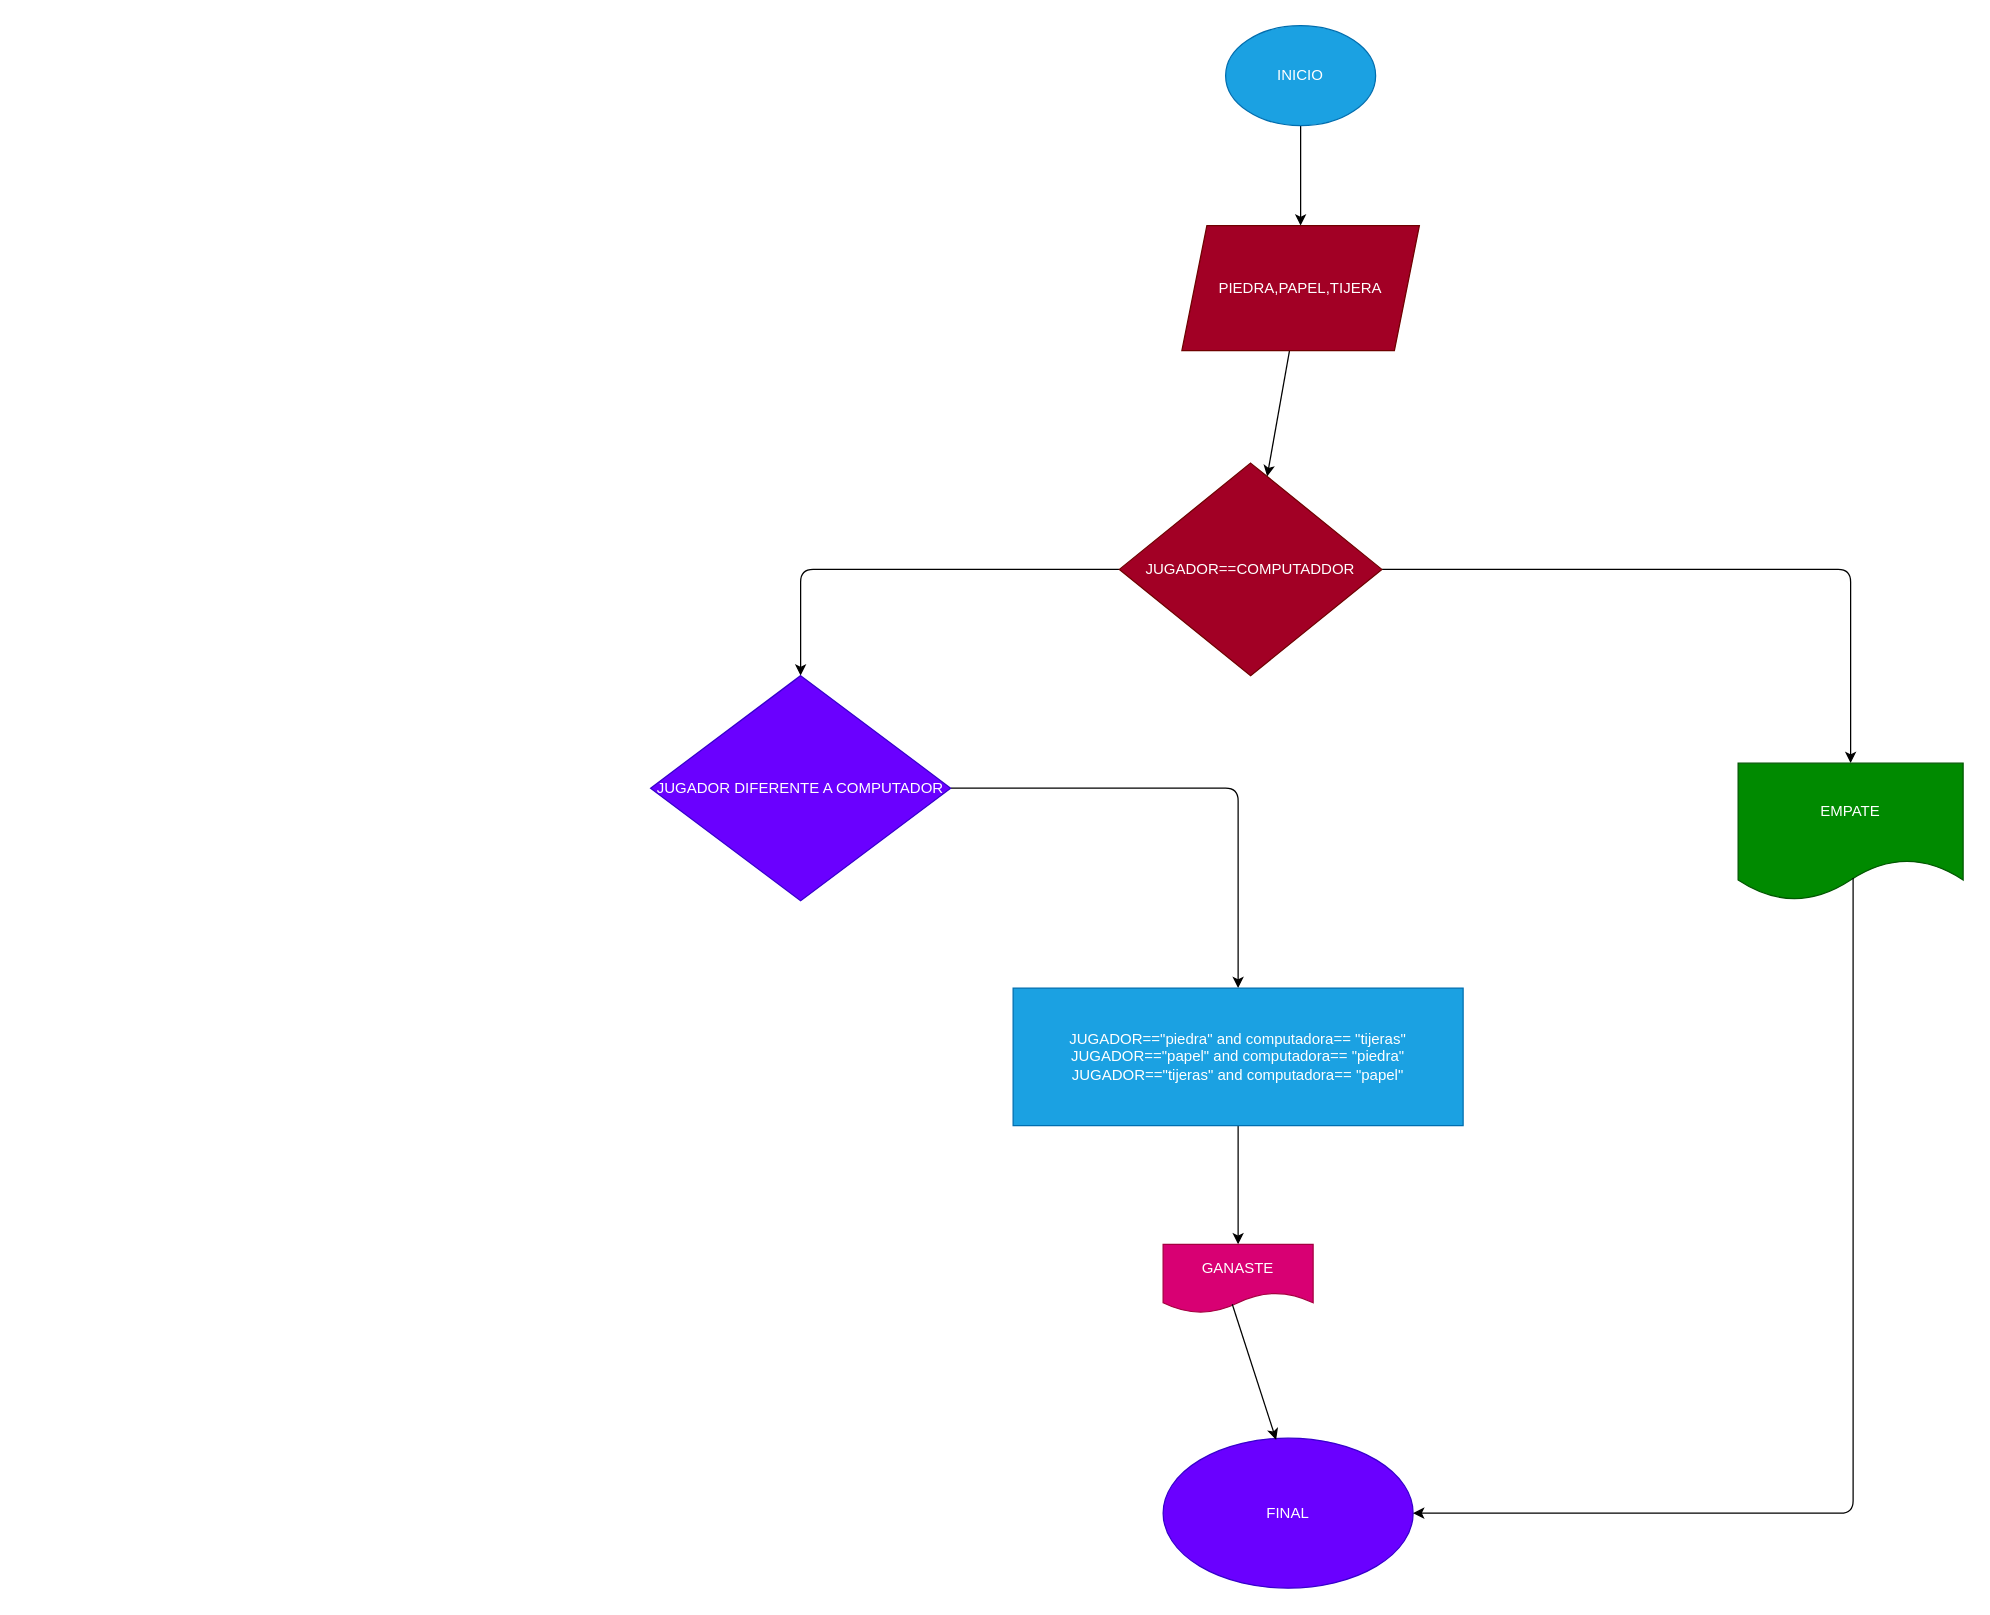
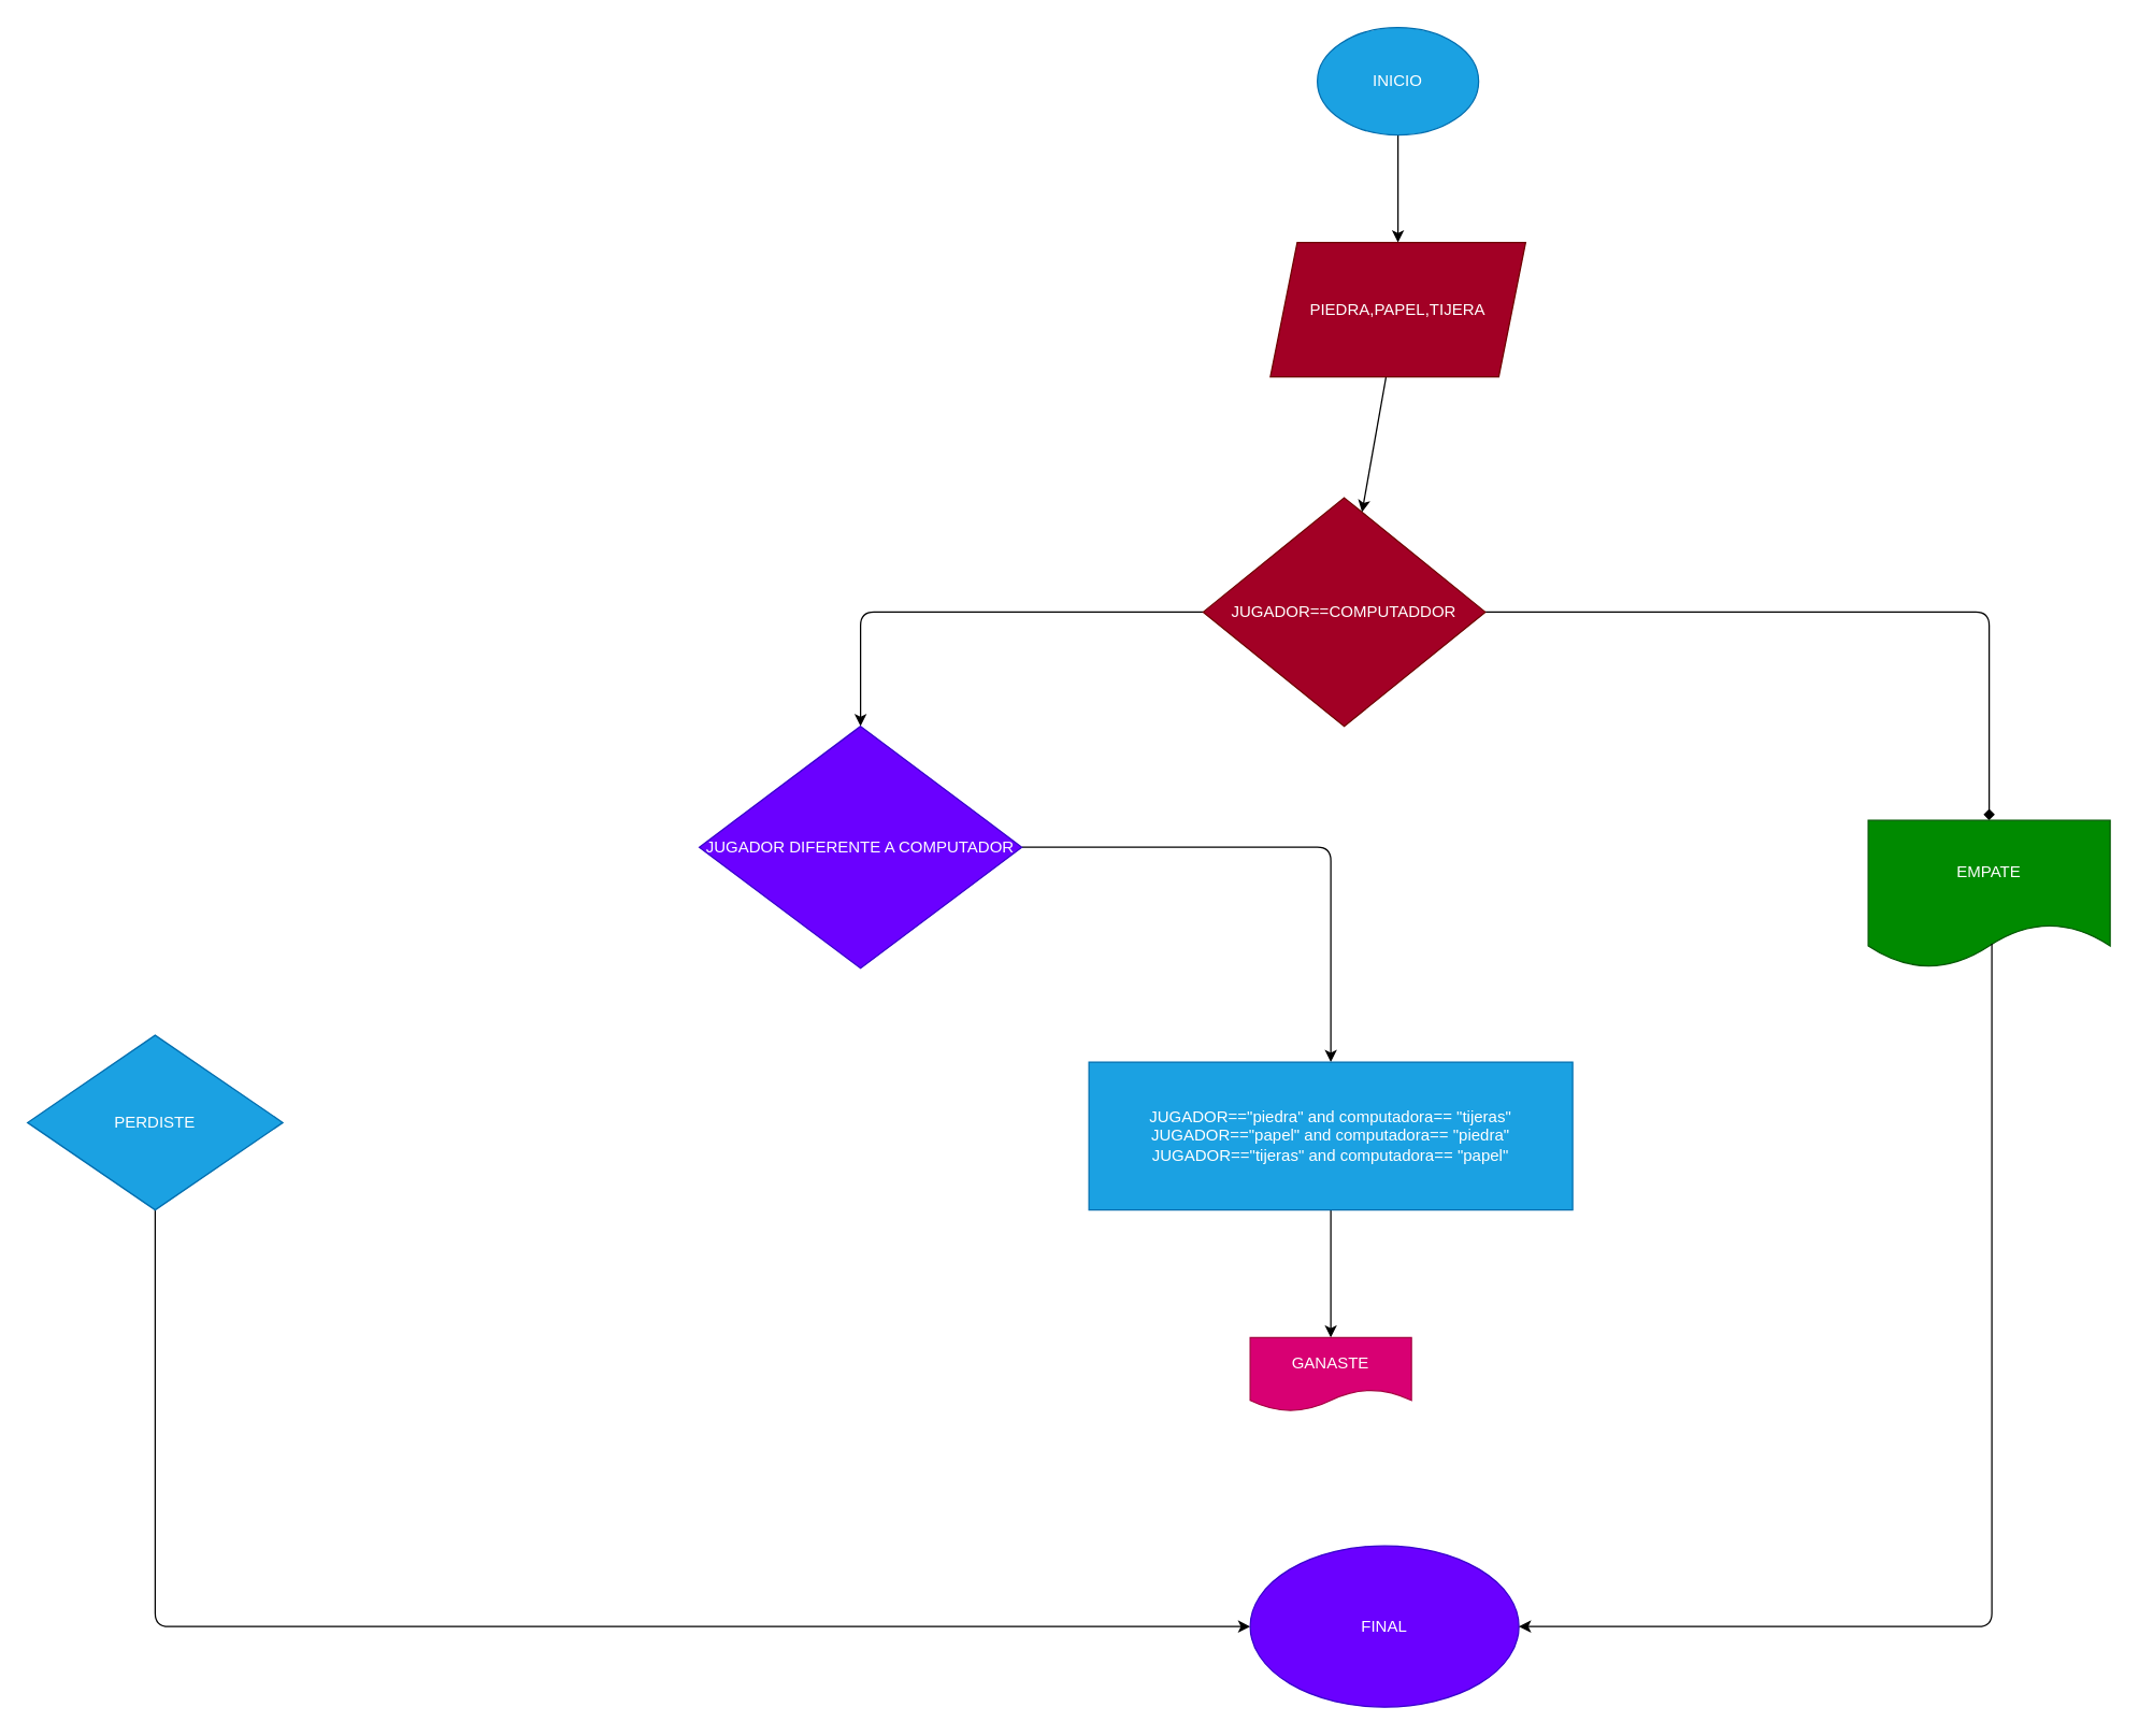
  <mxCell id="0" />
  <mxCell id="1" parent="0" />
  <mxCell id="2" value="" style="edgeStyle=none;html=1;" edge="1" parent="1" source="3" target="5"><mxGeometry relative="1" as="geometry" /></mxCell>
  <mxCell id="3" value="INICIO" style="ellipse;whiteSpace=wrap;html=1;fillColor=#1ba1e2;fontColor=#ffffff;strokeColor=#006EAF;" vertex="1" parent="1"><mxGeometry x="980" y="20" width="120" height="80" as="geometry" /></mxCell>
  <mxCell id="4" value="" style="edgeStyle=none;html=1;" edge="1" parent="1" source="5" target="8"><mxGeometry relative="1" as="geometry" /></mxCell>
  <mxCell id="5" value="PIEDRA,PAPEL,TIJERA" style="shape=parallelogram;perimeter=parallelogramPerimeter;whiteSpace=wrap;html=1;fixedSize=1;fillColor=#a20025;strokeColor=#6F0000;fontColor=#ffffff;" vertex="1" parent="1"><mxGeometry x="945" y="180" width="190" height="100" as="geometry" /></mxCell>
  <mxCell id="6" value="" style="edgeStyle=none;html=1;" edge="1" parent="1" source="8" target="10"><mxGeometry relative="1" as="geometry"><Array as="points"><mxPoint x="640" y="455" /></Array></mxGeometry></mxCell>
- <mxCell id="7" value="" style="edgeStyle=none;html=1;" edge="1" parent="1" source="8" target="11"><mxGeometry relative="1" as="geometry"><Array as="points"><mxPoint x="1480" y="455" /></Array></mxGeometry></mxCell>
+ <mxCell id="7" value="" style="edgeStyle=none;html=1;endArrow=diamond;" edge="1" parent="1" source="8" target="11"><mxGeometry relative="1" as="geometry"><Array as="points"><mxPoint x="1480" y="455" /></Array></mxGeometry></mxCell>
  <mxCell id="8" value="JUGADOR==COMPUTADDOR" style="rhombus;whiteSpace=wrap;html=1;fillColor=#a20025;strokeColor=#6F0000;fontColor=#ffffff;" vertex="1" parent="1"><mxGeometry x="895" y="370" width="210" height="170" as="geometry" /></mxCell>
  <mxCell id="9" value="" style="edgeStyle=none;html=1;" edge="1" parent="1" source="10" target="13"><mxGeometry relative="1" as="geometry"><Array as="points"><mxPoint x="990" y="630" /></Array></mxGeometry></mxCell>
  <mxCell id="10" value="JUGADOR DIFERENTE A COMPUTADOR" style="rhombus;whiteSpace=wrap;html=1;fillColor=#6a00ff;strokeColor=#3700CC;fontColor=#ffffff;" vertex="1" parent="1"><mxGeometry x="520" y="540" width="240" height="180" as="geometry" /></mxCell>
  <mxCell id="11" value="EMPATE" style="shape=document;whiteSpace=wrap;html=1;boundedLbl=1;fillColor=#008a00;strokeColor=#005700;fontColor=#ffffff;" vertex="1" parent="1"><mxGeometry x="1390" y="610" width="180" height="110" as="geometry" /></mxCell>
  <mxCell id="12" value="" style="edgeStyle=none;html=1;" edge="1" parent="1" source="13" target="16"><mxGeometry relative="1" as="geometry" /></mxCell>
  <mxCell id="13" value="JUGADOR==&quot;piedra&quot; and computadora== &quot;tijeras&quot;&lt;br&gt;JUGADOR==&quot;papel&quot; and computadora== &quot;piedra&quot;&lt;br&gt;JUGADOR==&quot;tijeras&quot; and computadora== &quot;papel&quot;" style="whiteSpace=wrap;html=1;fillColor=#1ba1e2;strokeColor=#006EAF;fontColor=#ffffff;" vertex="1" parent="1"><mxGeometry x="810" y="790" width="360" height="110" as="geometry" /></mxCell>
+ <mxCell id="14" value="" style="edgeStyle=none;html=1;" edge="1" parent="1" source="15" target="17"><mxGeometry relative="1" as="geometry"><Array as="points"><mxPoint x="115" y="1210" /></Array></mxGeometry></mxCell>
+ <mxCell id="15" value="PERDISTE" style="rhombus;whiteSpace=wrap;html=1;fillColor=#1ba1e2;strokeColor=#006EAF;fontColor=#ffffff;" vertex="1" parent="1"><mxGeometry x="20" y="770" width="190" height="130" as="geometry" /></mxCell>
  <mxCell id="16" value="GANASTE" style="shape=document;whiteSpace=wrap;html=1;boundedLbl=1;fillColor=#d80073;strokeColor=#A50040;fontColor=#ffffff;" vertex="1" parent="1"><mxGeometry x="930" y="995" width="120" height="55" as="geometry" /></mxCell>
  <mxCell id="17" value="FINAL" style="ellipse;whiteSpace=wrap;html=1;fillColor=#6a00ff;strokeColor=#3700CC;fontColor=#ffffff;" vertex="1" parent="1"><mxGeometry x="930" y="1150" width="200" height="120" as="geometry" /></mxCell>
- <mxCell id="18" value="" style="endArrow=classic;html=1;exitX=0.461;exitY=0.871;exitDx=0;exitDy=0;exitPerimeter=0;entryX=0.452;entryY=0.011;entryDx=0;entryDy=0;entryPerimeter=0;" edge="1" parent="1" source="16" target="17"><mxGeometry width="50" height="50" relative="1" as="geometry"><mxPoint x="940" y="1340" as="sourcePoint" /><mxPoint x="990" y="1290" as="targetPoint" /></mxGeometry></mxCell>
  <mxCell id="19" value="" style="endArrow=classic;html=1;exitX=0.511;exitY=0.836;exitDx=0;exitDy=0;exitPerimeter=0;entryX=1;entryY=0.5;entryDx=0;entryDy=0;" edge="1" parent="1" source="11" target="17"><mxGeometry width="50" height="50" relative="1" as="geometry"><mxPoint x="1220" y="1125" as="sourcePoint" /><mxPoint x="1270" y="1075" as="targetPoint" /><Array as="points"><mxPoint x="1482" y="1210" /></Array></mxGeometry></mxCell>
